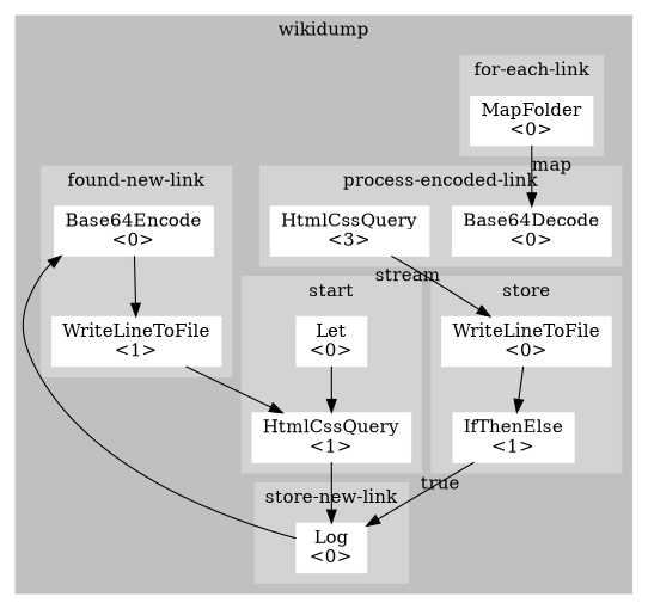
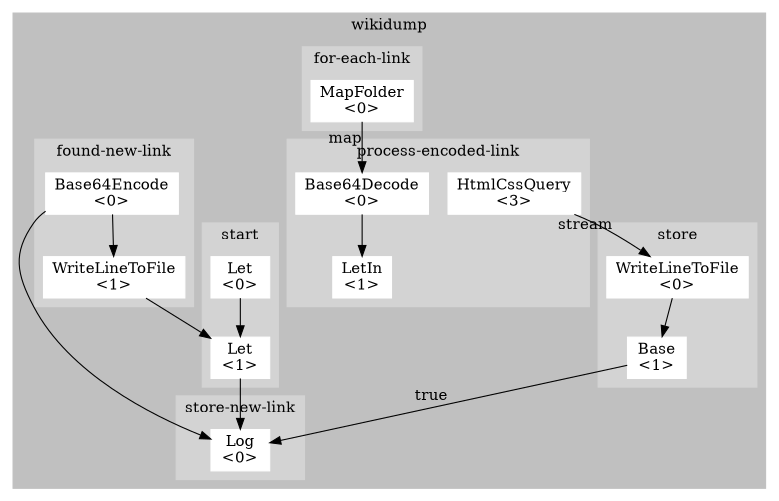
  digraph {
    node [color=white shape=rectangle style=filled]
    n1 [label="Base64Decode\n<0>"]
+   n2 [label="LetIn\n<1>"]
    n3 [label="HtmlCssQuery\n<3>"]
    n4 [label="Log\n<0>"]
    n5 [label="Let\n<0>"]
-   n6 [label="HtmlCssQuery\n<1>"]
+   n6 [label="Let\n<1>"]
    n7 [label="MapFolder\n<0>"]
-   n8 [label="IfThenElse\n<1>"]
+   n8 [label="Base\n<1>"]
    n9 [label="WriteLineToFile\n<0>"]
    n10 [label="WriteLineToFile\n<1>"]
    n11 [label="Base64Encode\n<0>"]
    subgraph cluster_1 {
      color=grey
      label=wikidump
      style=filled
      subgraph cluster_2 {
        color=lightgrey
        label="process-encoded-link"
        style=filled
        n1
+       n2
        n3
      }
      subgraph cluster_3 {
        color=lightgrey
        label="store-new-link"
        style=filled
        n4
      }
      subgraph cluster_4 {
        color=lightgrey
        label=start
        style=filled
        n5
        n6
      }
      subgraph cluster_5 {
        color=lightgrey
        label="for-each-link"
        style=filled
        n7
      }
      subgraph cluster_6 {
        color=lightgrey
        label=store
        style=filled
        n8
        n9
      }
      subgraph cluster_7 {
        color=lightgrey
        label="found-new-link"
        style=filled
        n10
        n11
      }
    }
+   n1 -> n2
    n3 -> n9 [xlabel=stream]
-   n4 -> n11
+   n11 -> n4
    n5 -> n6
    n6 -> n4
    n7 -> n1 [xlabel=map]
    n8 -> n4 [xlabel=true]
    n9 -> n8
    n10 -> n6
    n11 -> n10
  }
